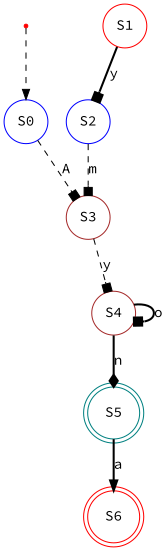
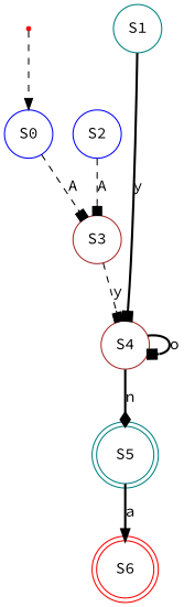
  digraph {
    fontname="Source Code Pro"
    node [color=red fontname="Source Code Pro" shape=circle]
    edge [arrowhead=box fontname="Source Code Pro" style=dashed]
    "" [shape=point]
    n2 [color=blue label=S0]
    n3 [color=brown label=S3]
-   n4 [label=S1]
+   n4 [color=teal label=S1]
    n5 [color=blue label=S2]
    n6 [color=brown label=S4]
    n7 [color=teal label=S5 shape=doublecircle]
    n8 [label=S6 shape=doublecircle]
    "" -> n2 [arrowhead=normal]
    n2 -> n3 [label=A]
    n3 -> n6 [label=y]
-   n4 -> n5 [label=y style=bold]
-   n5 -> n3 [label=m]
+   n4 -> n6 [label=y style=bold]
+   n5 -> n3 [label=A]
    n6 -> n6 [label=o style=bold]
    n6 -> n7 [arrowhead=diamond label=n style=bold]
    n7 -> n8 [arrowhead=normal label=a style=bold]
  }
